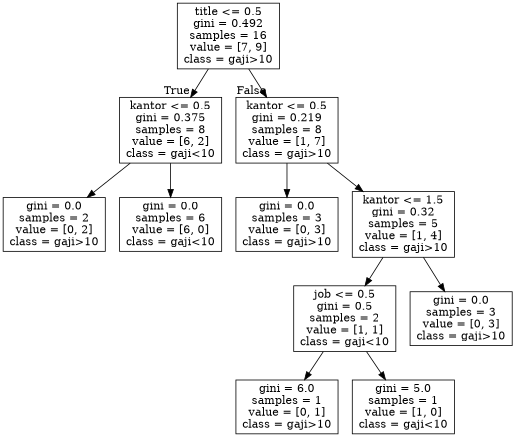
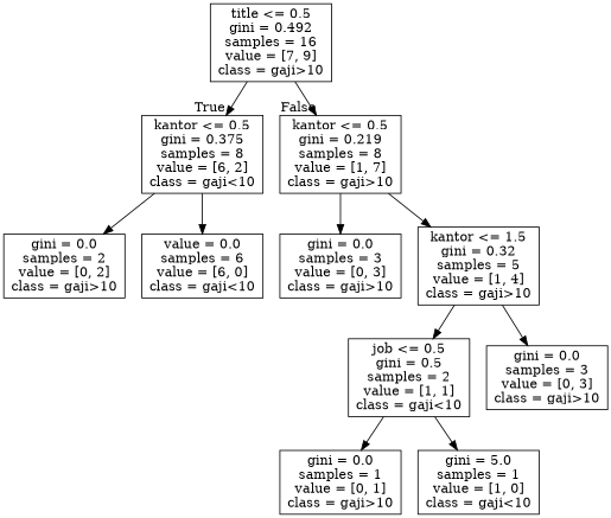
  digraph {
    node [shape=box]
    n1 [label="title <= 0.5\ngini = 0.492\nsamples = 16\nvalue = [7, 9]\nclass = gaji>10"]
    n2 [label="kantor <= 0.5\ngini = 0.375\nsamples = 8\nvalue = [6, 2]\nclass = gaji<10"]
    n3 [label="kantor <= 0.5\ngini = 0.219\nsamples = 8\nvalue = [1, 7]\nclass = gaji>10"]
    n4 [label="gini = 0.0\nsamples = 2\nvalue = [0, 2]\nclass = gaji>10"]
-   n5 [label="gini = 0.0\nsamples = 6\nvalue = [6, 0]\nclass = gaji<10"]
+   n5 [label="value = 0.0\nsamples = 6\nvalue = [6, 0]\nclass = gaji<10"]
    n6 [label="gini = 0.0\nsamples = 3\nvalue = [0, 3]\nclass = gaji>10"]
    n7 [label="kantor <= 1.5\ngini = 0.32\nsamples = 5\nvalue = [1, 4]\nclass = gaji>10"]
    n8 [label="job <= 0.5\ngini = 0.5\nsamples = 2\nvalue = [1, 1]\nclass = gaji<10"]
    n9 [label="gini = 0.0\nsamples = 3\nvalue = [0, 3]\nclass = gaji>10"]
-   n10 [label="gini = 6.0\nsamples = 1\nvalue = [0, 1]\nclass = gaji>10"]
+   n10 [label="gini = 0.0\nsamples = 1\nvalue = [0, 1]\nclass = gaji>10"]
    n11 [label="gini = 5.0\nsamples = 1\nvalue = [1, 0]\nclass = gaji<10"]
    n1 -> n2 [headlabel=True labelangle=45 labeldistance=2.5]
    n1 -> n3 [headlabel=False labelangle=-45 labeldistance=2.5]
    n2 -> n4
    n2 -> n5
    n3 -> n6
    n3 -> n7
    n7 -> n8
    n7 -> n9
    n8 -> n10
    n8 -> n11
  }
